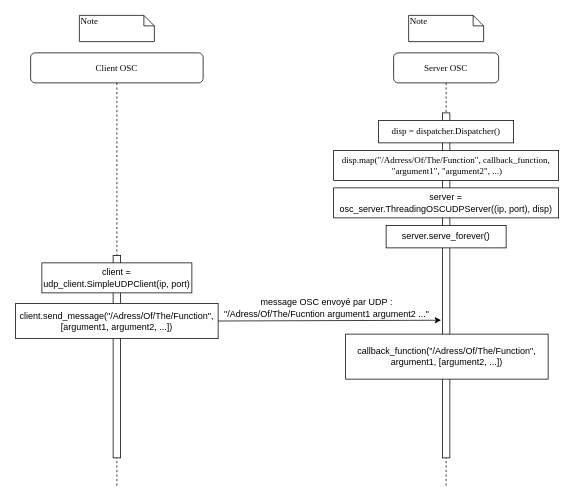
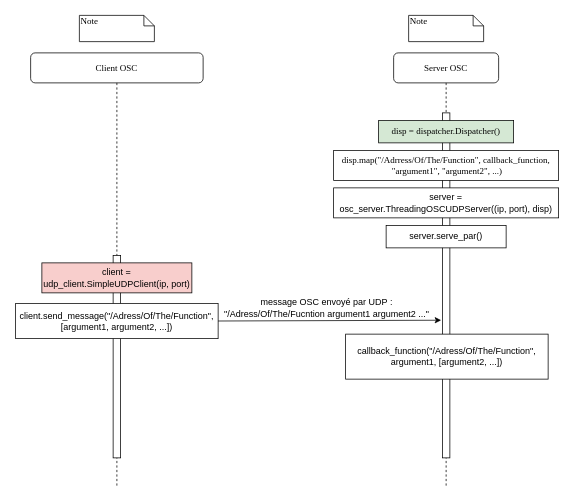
  <mxCell id="0" />
  <mxCell id="1" parent="0" />
  <mxCell id="2" value="Server OSC" style="shape=umlLifeline;perimeter=lifelinePerimeter;whiteSpace=wrap;html=1;container=1;collapsible=0;recursiveResize=0;outlineConnect=0;rounded=1;shadow=0;comic=0;labelBackgroundColor=none;strokeWidth=1;fontFamily=Verdana;fontSize=12;align=center;" parent="1" vertex="1"><mxGeometry x="524" y="70" width="140" height="580" as="geometry" /></mxCell>
  <mxCell id="3" value="" style="html=1;points=[];perimeter=orthogonalPerimeter;rounded=0;shadow=0;comic=0;labelBackgroundColor=none;strokeWidth=1;fontFamily=Verdana;fontSize=12;align=center;" parent="1" vertex="1"><mxGeometry x="589" y="150" width="10" height="460" as="geometry" /></mxCell>
  <mxCell id="4" value="Client OSC" style="shape=umlLifeline;perimeter=lifelinePerimeter;whiteSpace=wrap;html=1;container=1;collapsible=0;recursiveResize=0;outlineConnect=0;rounded=1;shadow=0;comic=0;labelBackgroundColor=none;strokeWidth=1;fontFamily=Verdana;fontSize=12;align=center;" parent="1" vertex="1"><mxGeometry x="40" y="70" width="230" height="580" as="geometry" /></mxCell>
  <mxCell id="5" value="" style="html=1;points=[];perimeter=orthogonalPerimeter;rounded=0;shadow=0;comic=0;labelBackgroundColor=none;strokeWidth=1;fontFamily=Verdana;fontSize=12;align=center;" parent="4" vertex="1"><mxGeometry x="110" y="270" width="10" height="270" as="geometry" /></mxCell>
- <mxCell id="6" value="client = udp_client.SimpleUDPClient(ip, port)" style="rounded=0;whiteSpace=wrap;html=1;" vertex="1" parent="4"><mxGeometry x="15" y="280" width="200" height="40" as="geometry" /></mxCell>
+ <mxCell id="6" value="client = udp_client.SimpleUDPClient(ip, port)" style="rounded=0;whiteSpace=wrap;html=1;fillColor=#f8cecc;" vertex="1" parent="4"><mxGeometry x="15" y="280" width="200" height="40" as="geometry" /></mxCell>
  <mxCell id="7" value="client.send_message(&quot;/Adress/Of/The/Function&quot;, [argument1, argument2, ...])" style="rounded=0;whiteSpace=wrap;html=1;" vertex="1" parent="4"><mxGeometry x="-20" y="334" width="270" height="47" as="geometry" /></mxCell>
  <mxCell id="8" value="Note" style="shape=note;whiteSpace=wrap;html=1;size=14;verticalAlign=top;align=left;spacingTop=-6;rounded=0;shadow=0;comic=0;labelBackgroundColor=none;strokeWidth=1;fontFamily=Verdana;fontSize=12" parent="1" vertex="1"><mxGeometry x="105" y="20" width="100" height="35" as="geometry" /></mxCell>
  <mxCell id="9" value="Note" style="shape=note;whiteSpace=wrap;html=1;size=14;verticalAlign=top;align=left;spacingTop=-6;rounded=0;shadow=0;comic=0;labelBackgroundColor=none;strokeWidth=1;fontFamily=Verdana;fontSize=12" parent="1" vertex="1"><mxGeometry x="544" y="20" width="100" height="35" as="geometry" /></mxCell>
  <mxCell id="10" value="&lt;span style=&quot;font-family: Verdana;&quot;&gt;disp.map(&quot;/Adrress/Of/The/Function&quot;, callback_function,&lt;/span&gt;&lt;br style=&quot;font-family: Verdana;&quot;&gt;&lt;span style=&quot;font-family: Verdana;&quot;&gt;&amp;nbsp;&quot;argument1&quot;, &quot;argument2&quot;, ...)&lt;/span&gt;" style="rounded=0;whiteSpace=wrap;html=1;" vertex="1" parent="1"><mxGeometry x="444" y="200" width="300" height="40" as="geometry" /></mxCell>
- <mxCell id="11" value="&lt;span style=&quot;font-family: Verdana;&quot;&gt;disp =&amp;nbsp;&lt;/span&gt;&lt;span style=&quot;font-family: Verdana;&quot;&gt;dispatcher.Dispatcher()&lt;/span&gt;" style="rounded=0;whiteSpace=wrap;html=1;" vertex="1" parent="1"><mxGeometry x="504" y="160" width="180" height="30" as="geometry" /></mxCell>
+ <mxCell id="11" value="&lt;span style=&quot;font-family: Verdana;&quot;&gt;disp =&amp;nbsp;&lt;/span&gt;&lt;span style=&quot;font-family: Verdana;&quot;&gt;dispatcher.Dispatcher()&lt;/span&gt;" style="rounded=0;whiteSpace=wrap;html=1;fillColor=#d5e8d4;" vertex="1" parent="1"><mxGeometry x="504" y="160" width="180" height="30" as="geometry" /></mxCell>
  <mxCell id="12" value="server =&lt;br&gt;osc_server.ThreadingOSCUDPServer((ip, port), disp)" style="rounded=0;whiteSpace=wrap;html=1;" vertex="1" parent="1"><mxGeometry x="444" y="250" width="300" height="40" as="geometry" /></mxCell>
- <mxCell id="13" value="server.serve_forever()" style="rounded=0;whiteSpace=wrap;html=1;" vertex="1" parent="1"><mxGeometry x="514" y="300" width="160" height="30" as="geometry" /></mxCell>
+ <mxCell id="13" value="server.serve_par()" style="rounded=0;whiteSpace=wrap;html=1;" vertex="1" parent="1"><mxGeometry x="514" y="300" width="160" height="30" as="geometry" /></mxCell>
  <mxCell id="14" value="" style="endArrow=classic;html=1;rounded=0;exitX=1;exitY=0.5;exitDx=0;exitDy=0;entryX=-0.16;entryY=0.601;entryDx=0;entryDy=0;entryPerimeter=0;" edge="1" parent="1" target="3"><mxGeometry width="50" height="50" relative="1" as="geometry"><mxPoint x="290" y="427.5" as="sourcePoint" /><mxPoint x="415" y="410" as="targetPoint" /></mxGeometry></mxCell>
  <mxCell id="15" value="message OSC envoyé par UDP :&lt;br&gt;&quot;/Adress/Of/The/Fucntion argument1 argument2 ...&quot;" style="text;html=1;strokeColor=none;fillColor=none;align=center;verticalAlign=middle;whiteSpace=wrap;rounded=0;" vertex="1" parent="1"><mxGeometry x="290" y="390" width="290" height="40" as="geometry" /></mxCell>
  <mxCell id="16" value="callback_function(&quot;/Adress/Of/The/Function&quot;, argument1, [argument2, ...])" style="rounded=0;whiteSpace=wrap;html=1;" vertex="1" parent="1"><mxGeometry x="460" y="445" width="270" height="60" as="geometry" /></mxCell>
